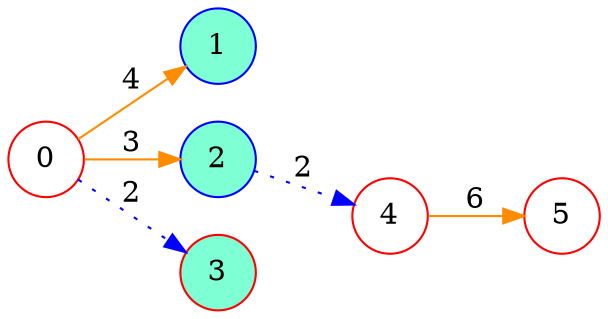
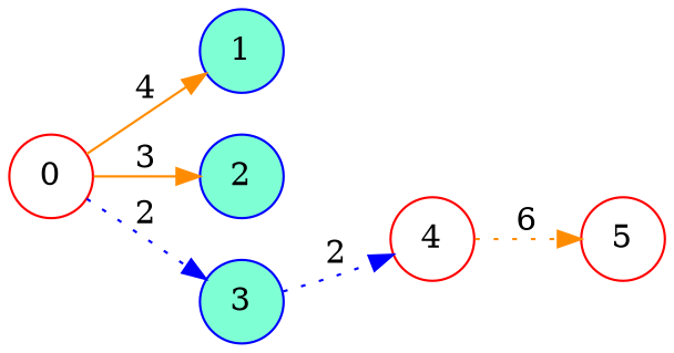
  digraph {
    rankdir=LR
    node [color=red fillcolor=white shape=circle style=filled]
    edge [color=darkorange style=solid]
    0
    1 [color=blue fillcolor=aquamarine]
    2 [color=blue fillcolor=aquamarine]
-   3 [fillcolor=aquamarine]
+   3 [color=blue fillcolor=aquamarine]
    4
    5
    0 -> 1 [label=4]
    0 -> 2 [label=3]
    0 -> 3 [color=blue label=2 style=dotted]
-   2 -> 4 [color=blue label=2 style=dotted]
-   4 -> 5 [label=6]
+   3 -> 4 [color=blue label=2 style=dotted]
+   4 -> 5 [label=6 style=dotted]
  }
